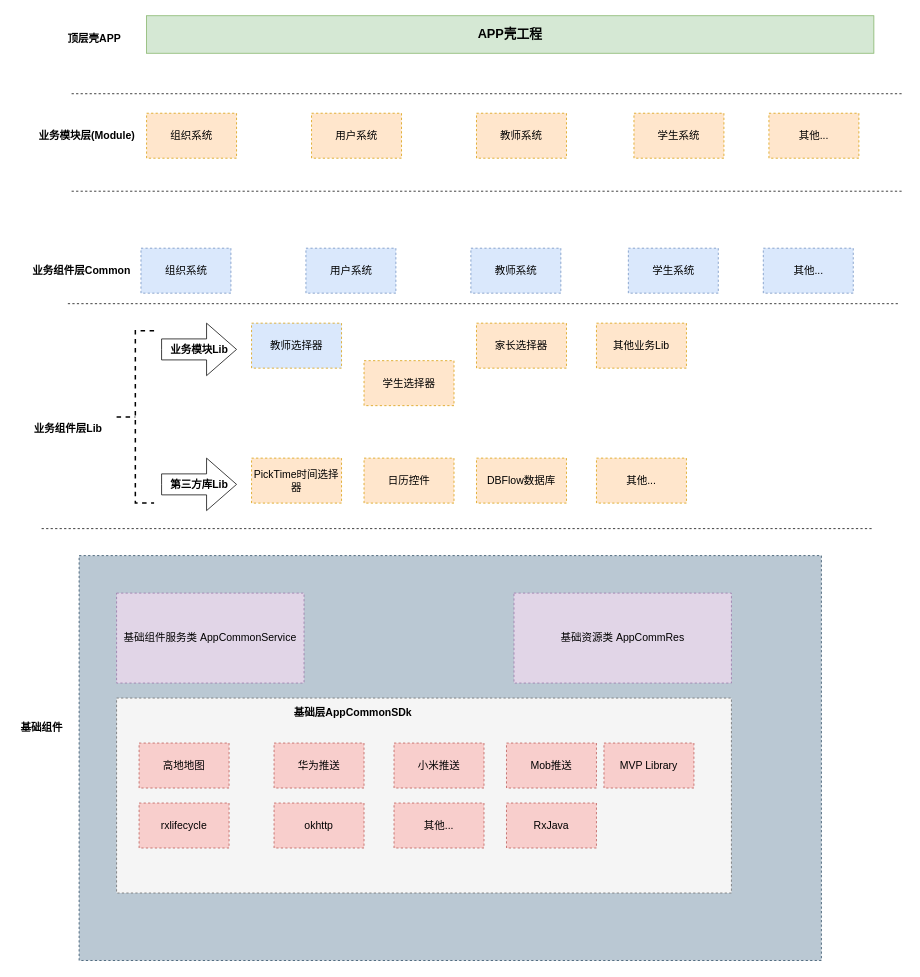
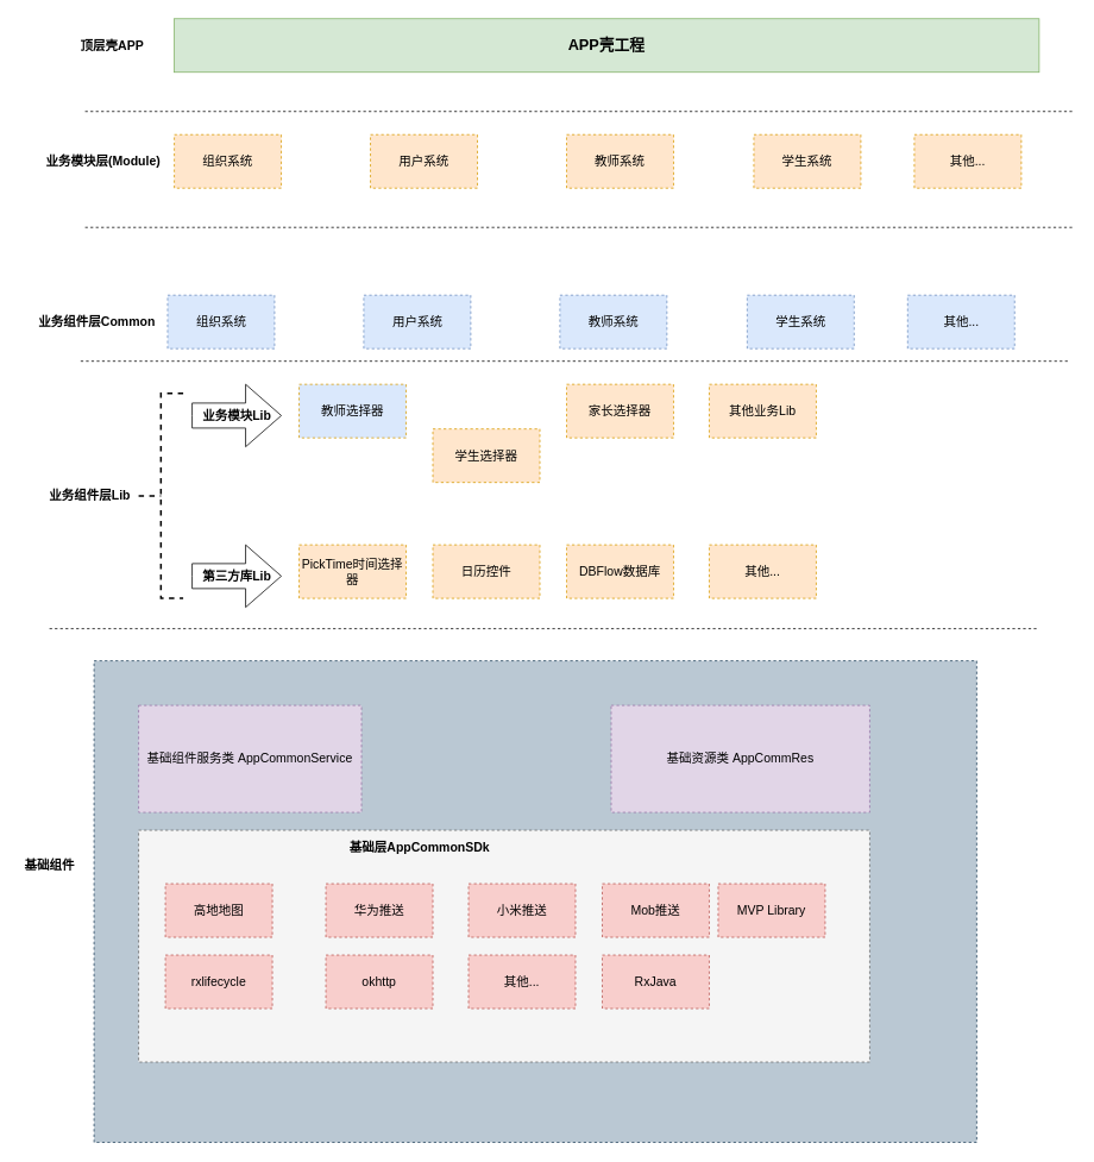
  <mxCell id="0" />
  <mxCell id="1" parent="0" />
  <mxCell id="2" value="" style="rounded=0;whiteSpace=wrap;html=1;dashed=1;fontSize=14;fillColor=#bac8d3;strokeColor=#23445d;" vertex="1" parent="1"><mxGeometry x="105" y="740" width="990" height="540" as="geometry" /></mxCell>
  <mxCell id="3" value="" style="rounded=0;whiteSpace=wrap;html=1;dashed=1;fontSize=14;fillColor=#f5f5f5;strokeColor=#666666;fontColor=#333333;" vertex="1" parent="1"><mxGeometry x="155" y="930" width="820" height="260" as="geometry" /></mxCell>
- <mxCell id="4" value="&lt;font style=&quot;font-size: 17px&quot;&gt;APP壳工程&lt;/font&gt;" style="rounded=0;whiteSpace=wrap;html=1;fillColor=#d5e8d4;strokeColor=#82b366;fontStyle=1" parent="1" vertex="1"><mxGeometry x="195" y="20" width="970" height="50" as="geometry" /></mxCell>
+ <mxCell id="4" value="&lt;font style=&quot;font-size: 17px&quot;&gt;APP壳工程&lt;/font&gt;" style="rounded=0;whiteSpace=wrap;html=1;fillColor=#d5e8d4;strokeColor=#82b366;fontStyle=1" parent="1" vertex="1"><mxGeometry x="195" y="20" width="970" height="60" as="geometry" /></mxCell>
  <mxCell id="5" value="顶层壳APP" style="text;html=1;align=center;verticalAlign=middle;resizable=0;points=[];autosize=1;fontStyle=1;fontSize=14;" parent="1" vertex="1"><mxGeometry x="80" y="40" width="90" height="20" as="geometry" /></mxCell>
  <mxCell id="6" value="" style="line;strokeWidth=1;fillColor=none;align=left;verticalAlign=middle;spacingTop=-1;spacingLeft=3;spacingRight=3;rotatable=0;labelPosition=right;points=[];portConstraint=eastwest;fontSize=14;dashed=1;" parent="1" vertex="1"><mxGeometry y="120" width="1110" height="8" as="geometry" x="95" /></mxCell>
  <mxCell id="7" value="&lt;b&gt;业务模块层(Module)&lt;/b&gt;" style="text;html=1;align=center;verticalAlign=middle;resizable=0;points=[];autosize=1;fontSize=14;" vertex="1" parent="1"><mxGeometry x="45" y="170" width="140" height="20" as="geometry" /></mxCell>
  <mxCell id="8" value="教师系统" style="rounded=0;whiteSpace=wrap;html=1;dashed=1;fontSize=14;fillColor=#ffe6cc;strokeColor=#d79b00;" vertex="1" parent="1"><mxGeometry x="635" y="150" width="120" height="60" as="geometry" /></mxCell>
  <mxCell id="9" value="学生系统" style="rounded=0;whiteSpace=wrap;html=1;dashed=1;fontSize=14;fillColor=#ffe6cc;strokeColor=#d79b00;" vertex="1" parent="1"><mxGeometry x="845" y="150" width="120" height="60" as="geometry" /></mxCell>
  <mxCell id="10" value="组织系统" style="rounded=0;whiteSpace=wrap;html=1;dashed=1;fontSize=14;fillColor=#ffe6cc;strokeColor=#d79b00;" vertex="1" parent="1"><mxGeometry x="195" y="150" width="120" height="60" as="geometry" /></mxCell>
  <mxCell id="11" value="用户系统" style="rounded=0;whiteSpace=wrap;html=1;dashed=1;fontSize=14;fillColor=#ffe6cc;strokeColor=#d79b00;" vertex="1" parent="1"><mxGeometry x="415" y="150" width="120" height="60" as="geometry" /></mxCell>
  <mxCell id="12" value="其他..." style="rounded=0;whiteSpace=wrap;html=1;dashed=1;fontSize=14;fillColor=#ffe6cc;strokeColor=#d79b00;" vertex="1" parent="1"><mxGeometry x="1025" y="150" width="120" height="60" as="geometry" /></mxCell>
  <mxCell id="13" value="" style="line;strokeWidth=1;fillColor=none;align=left;verticalAlign=middle;spacingTop=-1;spacingLeft=3;spacingRight=3;rotatable=0;labelPosition=right;points=[];portConstraint=eastwest;fontSize=14;dashed=1;" vertex="1" parent="1"><mxGeometry y="250" width="1110" height="8" as="geometry" x="95" /></mxCell>
  <mxCell id="14" value="教师选择器" style="rounded=0;whiteSpace=wrap;html=1;dashed=1;fontSize=14;fillColor=#dae8fc;strokeColor=#d79b00;" vertex="1" parent="1"><mxGeometry x="335" y="430" width="120" height="60" as="geometry" /></mxCell>
- <mxCell id="15" value="&lt;b&gt;业务组件层Lib&lt;/b&gt;" style="text;html=1;align=center;verticalAlign=middle;resizable=0;points=[];autosize=1;fontSize=14;" vertex="1" parent="1"><mxGeometry x="35" y="560" width="110" height="20" as="geometry" /></mxCell>
+ <mxCell id="15" value="&lt;b&gt;业务组件层Lib&lt;/b&gt;" style="text;html=1;align=center;verticalAlign=middle;resizable=0;points=[];autosize=1;fontSize=14;" vertex="1" parent="1"><mxGeometry x="45" y="545" width="110" height="20" as="geometry" /></mxCell>
  <mxCell id="16" value="" style="strokeWidth=2;html=1;shape=mxgraph.flowchart.annotation_2;align=left;labelPosition=right;pointerEvents=1;dashed=1;fontSize=14;" vertex="1" parent="1"><mxGeometry x="155" y="440" width="50" height="230" as="geometry" /></mxCell>
  <mxCell id="17" value="&lt;b&gt;业务模块Lib&lt;/b&gt;" style="html=1;shadow=0;dashed=0;align=center;verticalAlign=middle;shape=mxgraph.arrows2.arrow;dy=0.6;dx=40;notch=0;fontSize=14;" vertex="1" parent="1"><mxGeometry x="215" y="430" width="100" height="70" as="geometry" /></mxCell>
  <mxCell id="18" value="学生选择器" style="rounded=0;whiteSpace=wrap;html=1;dashed=1;fontSize=14;fillColor=#ffe6cc;strokeColor=#d79b00;" vertex="1" parent="1"><mxGeometry x="485" y="480" width="120" height="60" as="geometry" /></mxCell>
  <mxCell id="19" value="家长选择器" style="rounded=0;whiteSpace=wrap;html=1;dashed=1;fontSize=14;fillColor=#ffe6cc;strokeColor=#d79b00;" vertex="1" parent="1"><mxGeometry x="635" y="430" width="120" height="60" as="geometry" /></mxCell>
  <mxCell id="20" value="其他业务Lib" style="rounded=0;whiteSpace=wrap;html=1;dashed=1;fontSize=14;fillColor=#ffe6cc;strokeColor=#d79b00;" vertex="1" parent="1"><mxGeometry x="795" y="430" width="120" height="60" as="geometry" /></mxCell>
  <mxCell id="21" value="&lt;b&gt;第三方库Lib&lt;/b&gt;" style="html=1;shadow=0;dashed=0;align=center;verticalAlign=middle;shape=mxgraph.arrows2.arrow;dy=0.6;dx=40;notch=0;fontSize=14;" vertex="1" parent="1"><mxGeometry x="215" y="610" width="100" height="70" as="geometry" /></mxCell>
  <mxCell id="22" value="PickTime时间选择器" style="rounded=0;whiteSpace=wrap;html=1;dashed=1;fontSize=14;fillColor=#ffe6cc;strokeColor=#d79b00;" vertex="1" parent="1"><mxGeometry x="335" y="610" width="120" height="60" as="geometry" /></mxCell>
  <mxCell id="23" value="日历控件" style="rounded=0;whiteSpace=wrap;html=1;dashed=1;fontSize=14;fillColor=#ffe6cc;strokeColor=#d79b00;" vertex="1" parent="1"><mxGeometry x="485" y="610" width="120" height="60" as="geometry" /></mxCell>
  <mxCell id="24" value="DBFlow数据库" style="rounded=0;whiteSpace=wrap;html=1;dashed=1;fontSize=14;fillColor=#ffe6cc;strokeColor=#d79b00;" vertex="1" parent="1"><mxGeometry x="635" y="610" width="120" height="60" as="geometry" /></mxCell>
  <mxCell id="25" value="其他..." style="rounded=0;whiteSpace=wrap;html=1;dashed=1;fontSize=14;fillColor=#ffe6cc;strokeColor=#d79b00;" vertex="1" parent="1"><mxGeometry x="795" y="610" width="120" height="60" as="geometry" /></mxCell>
  <mxCell id="26" value="" style="line;strokeWidth=1;fillColor=none;align=left;verticalAlign=middle;spacingTop=-1;spacingLeft=3;spacingRight=3;rotatable=0;labelPosition=right;points=[];portConstraint=eastwest;fontSize=14;dashed=1;" vertex="1" parent="1"><mxGeometry x="90" y="400" width="1110" height="8" as="geometry" /></mxCell>
  <mxCell id="27" value="&lt;b&gt;业务组件层Common&lt;/b&gt;" style="text;html=1;align=center;verticalAlign=middle;resizable=0;points=[];autosize=1;fontSize=14;" vertex="1" parent="1"><mxGeometry x="32.5" y="350" width="150" height="20" as="geometry" /></mxCell>
  <mxCell id="28" value="教师系统" style="rounded=0;whiteSpace=wrap;html=1;dashed=1;fontSize=14;fillColor=#dae8fc;strokeColor=#6c8ebf;" vertex="1" parent="1"><mxGeometry x="627.5" y="330" width="120" height="60" as="geometry" /></mxCell>
  <mxCell id="29" value="学生系统" style="rounded=0;whiteSpace=wrap;html=1;dashed=1;fontSize=14;fillColor=#dae8fc;strokeColor=#6c8ebf;" vertex="1" parent="1"><mxGeometry x="837.5" y="330" width="120" height="60" as="geometry" /></mxCell>
  <mxCell id="30" value="组织系统" style="rounded=0;whiteSpace=wrap;html=1;dashed=1;fontSize=14;fillColor=#dae8fc;strokeColor=#6c8ebf;" vertex="1" parent="1"><mxGeometry x="187.5" y="330" width="120" height="60" as="geometry" /></mxCell>
  <mxCell id="31" value="用户系统" style="rounded=0;whiteSpace=wrap;html=1;dashed=1;fontSize=14;fillColor=#dae8fc;strokeColor=#6c8ebf;" vertex="1" parent="1"><mxGeometry x="407.5" y="330" width="120" height="60" as="geometry" /></mxCell>
  <mxCell id="32" value="其他..." style="rounded=0;whiteSpace=wrap;html=1;dashed=1;fontSize=14;fillColor=#dae8fc;strokeColor=#6c8ebf;" vertex="1" parent="1"><mxGeometry x="1017.5" y="330" width="120" height="60" as="geometry" /></mxCell>
  <mxCell id="33" value="&lt;b&gt;基础组件&lt;/b&gt;" style="text;html=1;align=center;verticalAlign=middle;resizable=0;points=[];autosize=1;fontSize=14;" vertex="1" parent="1"><mxGeometry x="20" y="960" width="70" height="20" as="geometry" /></mxCell>
  <mxCell id="34" value="高地地图" style="rounded=0;whiteSpace=wrap;html=1;dashed=1;fontSize=14;fillColor=#f8cecc;strokeColor=#b85450;" vertex="1" parent="1"><mxGeometry x="185" y="990" width="120" height="60" as="geometry" /></mxCell>
  <mxCell id="35" value="华为推送" style="rounded=0;whiteSpace=wrap;html=1;dashed=1;fontSize=14;fillColor=#f8cecc;strokeColor=#b85450;" vertex="1" parent="1"><mxGeometry x="365" y="990" width="120" height="60" as="geometry" /></mxCell>
  <mxCell id="36" value="小米推送" style="rounded=0;whiteSpace=wrap;html=1;dashed=1;fontSize=14;fillColor=#f8cecc;strokeColor=#b85450;" vertex="1" parent="1"><mxGeometry x="525" y="990" width="120" height="60" as="geometry" /></mxCell>
  <mxCell id="37" value="okhttp" style="rounded=0;whiteSpace=wrap;html=1;dashed=1;fontSize=14;fillColor=#f8cecc;strokeColor=#b85450;" vertex="1" parent="1"><mxGeometry x="365" y="1070" width="120" height="60" as="geometry" /></mxCell>
  <mxCell id="38" value="RxJava" style="rounded=0;whiteSpace=wrap;html=1;dashed=1;fontSize=14;fillColor=#f8cecc;strokeColor=#b85450;" vertex="1" parent="1"><mxGeometry x="675" y="1070" width="120" height="60" as="geometry" /></mxCell>
  <mxCell id="39" value="rxlifecycle" style="rounded=0;whiteSpace=wrap;html=1;dashed=1;fontSize=14;fillColor=#f8cecc;strokeColor=#b85450;" vertex="1" parent="1"><mxGeometry x="185" y="1070" width="120" height="60" as="geometry" /></mxCell>
  <mxCell id="40" value="Mob推送" style="rounded=0;whiteSpace=wrap;html=1;dashed=1;fontSize=14;fillColor=#f8cecc;strokeColor=#b85450;" vertex="1" parent="1"><mxGeometry x="675" y="990" width="120" height="60" as="geometry" /></mxCell>
  <mxCell id="41" value="其他..." style="rounded=0;whiteSpace=wrap;html=1;dashed=1;fontSize=14;fillColor=#f8cecc;strokeColor=#b85450;" vertex="1" parent="1"><mxGeometry x="525" y="1070" width="120" height="60" as="geometry" /></mxCell>
  <mxCell id="42" value="" style="line;strokeWidth=1;fillColor=none;align=left;verticalAlign=middle;spacingTop=-1;spacingLeft=3;spacingRight=3;rotatable=0;labelPosition=right;points=[];portConstraint=eastwest;fontSize=14;dashed=1;" vertex="1" parent="1"><mxGeometry x="55" y="700" width="1110" height="8" as="geometry" /></mxCell>
  <mxCell id="43" value="&lt;b&gt;基础层AppCommonSDk&lt;/b&gt;" style="text;html=1;align=center;verticalAlign=middle;resizable=0;points=[];autosize=1;fontSize=14;" vertex="1" parent="1"><mxGeometry x="385" y="940" width="170" height="20" as="geometry" /></mxCell>
  <mxCell id="44" value="MVP Library" style="rounded=0;whiteSpace=wrap;html=1;dashed=1;fontSize=14;fillColor=#f8cecc;strokeColor=#b85450;" vertex="1" parent="1"><mxGeometry x="805" y="990" width="120" height="60" as="geometry" /></mxCell>
  <mxCell id="45" value="基础组件服务类 AppCommonService" style="rounded=0;whiteSpace=wrap;html=1;dashed=1;fontSize=14;fillColor=#e1d5e7;strokeColor=#9673a6;" vertex="1" parent="1"><mxGeometry x="155" y="790" width="250" height="120" as="geometry" /></mxCell>
  <mxCell id="46" value="基础资源类 AppCommRes" style="rounded=0;whiteSpace=wrap;html=1;dashed=1;fontSize=14;fillColor=#e1d5e7;strokeColor=#9673a6;" vertex="1" parent="1"><mxGeometry x="685" y="790" width="290" height="120" as="geometry" /></mxCell>
